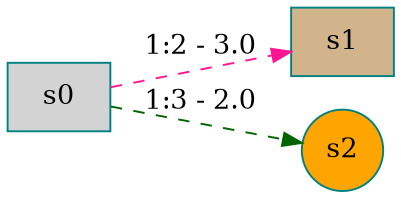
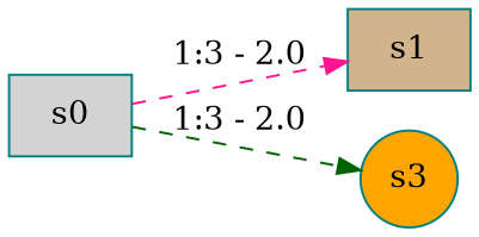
  digraph {
    rankdir=LR
    node [color=teal shape=box style=filled]
    edge [style=dashed]
    n1 [fillcolor=lightgrey label=s0]
    n2 [fillcolor=tan label=s1]
-   n3 [fillcolor=orange label=s2 shape=circle]
-   n1 -> n2 [color=deeppink label="1:2 - 3.0"]
+   n3 [fillcolor=orange label=s3 shape=circle]
+   n1 -> n2 [color=deeppink label="1:3 - 2.0"]
    n1 -> n3 [color=darkgreen label="1:3 - 2.0"]
  }
